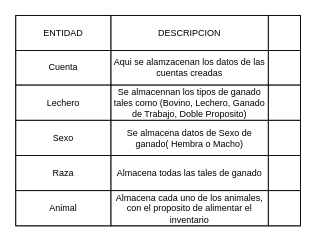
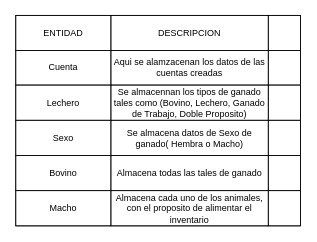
  <mxCell id="0" />
  <mxCell id="1" parent="0" />
  <mxCell id="2" value="" style="childLayout=tableLayout;recursiveResize=0;shadow=0;fillColor=none;" vertex="1" parent="1"><mxGeometry x="20" y="20" width="380" height="281" as="geometry" /></mxCell>
  <mxCell id="3" value="" style="shape=tableRow;horizontal=0;startSize=0;swimlaneHead=0;swimlaneBody=0;top=0;left=0;bottom=0;right=0;dropTarget=0;collapsible=0;recursiveResize=0;expand=0;fontStyle=0;fillColor=none;strokeColor=inherit;" vertex="1" parent="2"><mxGeometry width="380" height="47" as="geometry" /></mxCell>
  <mxCell id="4" value="ENTIDAD" style="connectable=0;recursiveResize=0;strokeColor=inherit;fillColor=none;align=center;whiteSpace=wrap;html=1;" vertex="1" parent="3"><mxGeometry width="127" height="47" as="geometry"><mxRectangle width="127" height="47" as="alternateBounds" /></mxGeometry></mxCell>
  <mxCell id="5" value="DESCRIPCION" style="connectable=0;recursiveResize=0;strokeColor=inherit;fillColor=none;align=center;whiteSpace=wrap;html=1;" vertex="1" parent="3"><mxGeometry x="127" width="210" height="47" as="geometry"><mxRectangle width="210" height="47" as="alternateBounds" /></mxGeometry></mxCell>
  <mxCell id="6" value="" style="connectable=0;recursiveResize=0;strokeColor=inherit;fillColor=none;align=center;whiteSpace=wrap;html=1;" vertex="1" parent="3"><mxGeometry x="337" width="43" height="47" as="geometry"><mxRectangle width="43" height="47" as="alternateBounds" /></mxGeometry></mxCell>
  <mxCell id="7" style="shape=tableRow;horizontal=0;startSize=0;swimlaneHead=0;swimlaneBody=0;top=0;left=0;bottom=0;right=0;dropTarget=0;collapsible=0;recursiveResize=0;expand=0;fontStyle=0;fillColor=none;strokeColor=inherit;" vertex="1" parent="2"><mxGeometry y="47" width="380" height="46" as="geometry" /></mxCell>
  <mxCell id="8" value="Cuenta" style="connectable=0;recursiveResize=0;strokeColor=inherit;fillColor=none;align=center;whiteSpace=wrap;html=1;" vertex="1" parent="7"><mxGeometry width="127" height="46" as="geometry"><mxRectangle width="127" height="46" as="alternateBounds" /></mxGeometry></mxCell>
  <mxCell id="9" value="Aqui se alamzacenan los datos de las cuentas creadas" style="connectable=0;recursiveResize=0;strokeColor=inherit;fillColor=none;align=center;whiteSpace=wrap;html=1;" vertex="1" parent="7"><mxGeometry x="127" width="210" height="46" as="geometry"><mxRectangle width="210" height="46" as="alternateBounds" /></mxGeometry></mxCell>
  <mxCell id="10" value="" style="connectable=0;recursiveResize=0;strokeColor=inherit;fillColor=none;align=center;whiteSpace=wrap;html=1;" vertex="1" parent="7"><mxGeometry x="337" width="43" height="46" as="geometry"><mxRectangle width="43" height="46" as="alternateBounds" /></mxGeometry></mxCell>
  <mxCell id="11" style="shape=tableRow;horizontal=0;startSize=0;swimlaneHead=0;swimlaneBody=0;top=0;left=0;bottom=0;right=0;dropTarget=0;collapsible=0;recursiveResize=0;expand=0;fontStyle=0;fillColor=none;strokeColor=inherit;" vertex="1" parent="2"><mxGeometry y="93" width="380" height="47" as="geometry" /></mxCell>
  <mxCell id="12" value="Lechero" style="connectable=0;recursiveResize=0;strokeColor=inherit;fillColor=none;align=center;whiteSpace=wrap;html=1;" vertex="1" parent="11"><mxGeometry width="127" height="47" as="geometry"><mxRectangle width="127" height="47" as="alternateBounds" /></mxGeometry></mxCell>
  <mxCell id="13" value="Se almacennan los tipos de ganado tales como (Bovino, Lechero, Ganado de Trabajo, Doble Proposito)" style="connectable=0;recursiveResize=0;strokeColor=inherit;fillColor=none;align=center;whiteSpace=wrap;html=1;" vertex="1" parent="11"><mxGeometry x="127" width="210" height="47" as="geometry"><mxRectangle width="210" height="47" as="alternateBounds" /></mxGeometry></mxCell>
  <mxCell id="14" value="" style="connectable=0;recursiveResize=0;strokeColor=inherit;fillColor=none;align=center;whiteSpace=wrap;html=1;" vertex="1" parent="11"><mxGeometry x="337" width="43" height="47" as="geometry"><mxRectangle width="43" height="47" as="alternateBounds" /></mxGeometry></mxCell>
  <mxCell id="15" style="shape=tableRow;horizontal=0;startSize=0;swimlaneHead=0;swimlaneBody=0;top=0;left=0;bottom=0;right=0;dropTarget=0;collapsible=0;recursiveResize=0;expand=0;fontStyle=0;fillColor=none;strokeColor=inherit;" vertex="1" parent="2"><mxGeometry y="140" width="380" height="47" as="geometry" /></mxCell>
  <mxCell id="16" value="Sexo" style="connectable=0;recursiveResize=0;strokeColor=inherit;fillColor=none;align=center;whiteSpace=wrap;html=1;" vertex="1" parent="15"><mxGeometry width="127" height="47" as="geometry"><mxRectangle width="127" height="47" as="alternateBounds" /></mxGeometry></mxCell>
  <mxCell id="17" value="Se almacena datos de Sexo de ganado( Hembra o Macho)" style="connectable=0;recursiveResize=0;strokeColor=inherit;fillColor=none;align=center;whiteSpace=wrap;html=1;" vertex="1" parent="15"><mxGeometry x="127" width="210" height="47" as="geometry"><mxRectangle width="210" height="47" as="alternateBounds" /></mxGeometry></mxCell>
  <mxCell id="18" value="" style="connectable=0;recursiveResize=0;strokeColor=inherit;fillColor=none;align=center;whiteSpace=wrap;html=1;" vertex="1" parent="15"><mxGeometry x="337" width="43" height="47" as="geometry"><mxRectangle width="43" height="47" as="alternateBounds" /></mxGeometry></mxCell>
  <mxCell id="19" style="shape=tableRow;horizontal=0;startSize=0;swimlaneHead=0;swimlaneBody=0;top=0;left=0;bottom=0;right=0;dropTarget=0;collapsible=0;recursiveResize=0;expand=0;fontStyle=0;fillColor=none;strokeColor=inherit;" vertex="1" parent="2"><mxGeometry y="187" width="380" height="47" as="geometry" /></mxCell>
- <mxCell id="20" value="Raza" style="connectable=0;recursiveResize=0;strokeColor=inherit;fillColor=none;align=center;whiteSpace=wrap;html=1;" vertex="1" parent="19"><mxGeometry width="127" height="47" as="geometry"><mxRectangle width="127" height="47" as="alternateBounds" /></mxGeometry></mxCell>
+ <mxCell id="20" value="Bovino" style="connectable=0;recursiveResize=0;strokeColor=inherit;fillColor=none;align=center;whiteSpace=wrap;html=1;" vertex="1" parent="19"><mxGeometry width="127" height="47" as="geometry"><mxRectangle width="127" height="47" as="alternateBounds" /></mxGeometry></mxCell>
  <mxCell id="21" value="Almacena todas las tales de ganado" style="connectable=0;recursiveResize=0;strokeColor=inherit;fillColor=none;align=center;whiteSpace=wrap;html=1;" vertex="1" parent="19"><mxGeometry x="127" width="210" height="47" as="geometry"><mxRectangle width="210" height="47" as="alternateBounds" /></mxGeometry></mxCell>
  <mxCell id="22" value="" style="connectable=0;recursiveResize=0;strokeColor=inherit;fillColor=none;align=center;whiteSpace=wrap;html=1;" vertex="1" parent="19"><mxGeometry x="337" width="43" height="47" as="geometry"><mxRectangle width="43" height="47" as="alternateBounds" /></mxGeometry></mxCell>
  <mxCell id="23" style="shape=tableRow;horizontal=0;startSize=0;swimlaneHead=0;swimlaneBody=0;top=0;left=0;bottom=0;right=0;dropTarget=0;collapsible=0;recursiveResize=0;expand=0;fontStyle=0;fillColor=none;strokeColor=inherit;" vertex="1" parent="2"><mxGeometry y="234" width="380" height="47" as="geometry" /></mxCell>
- <mxCell id="24" value="Animal" style="connectable=0;recursiveResize=0;strokeColor=inherit;fillColor=none;align=center;whiteSpace=wrap;html=1;" vertex="1" parent="23"><mxGeometry width="127" height="47" as="geometry"><mxRectangle width="127" height="47" as="alternateBounds" /></mxGeometry></mxCell>
+ <mxCell id="24" value="Macho" style="connectable=0;recursiveResize=0;strokeColor=inherit;fillColor=none;align=center;whiteSpace=wrap;html=1;" vertex="1" parent="23"><mxGeometry width="127" height="47" as="geometry"><mxRectangle width="127" height="47" as="alternateBounds" /></mxGeometry></mxCell>
  <mxCell id="25" value="Almacena cada uno de los animales, con el proposito de alimentar el inventario" style="connectable=0;recursiveResize=0;strokeColor=inherit;fillColor=none;align=center;whiteSpace=wrap;html=1;" vertex="1" parent="23"><mxGeometry x="127" width="210" height="47" as="geometry"><mxRectangle width="210" height="47" as="alternateBounds" /></mxGeometry></mxCell>
  <mxCell id="26" value="" style="connectable=0;recursiveResize=0;strokeColor=inherit;fillColor=none;align=center;whiteSpace=wrap;html=1;" vertex="1" parent="23"><mxGeometry x="337" width="43" height="47" as="geometry"><mxRectangle width="43" height="47" as="alternateBounds" /></mxGeometry></mxCell>
